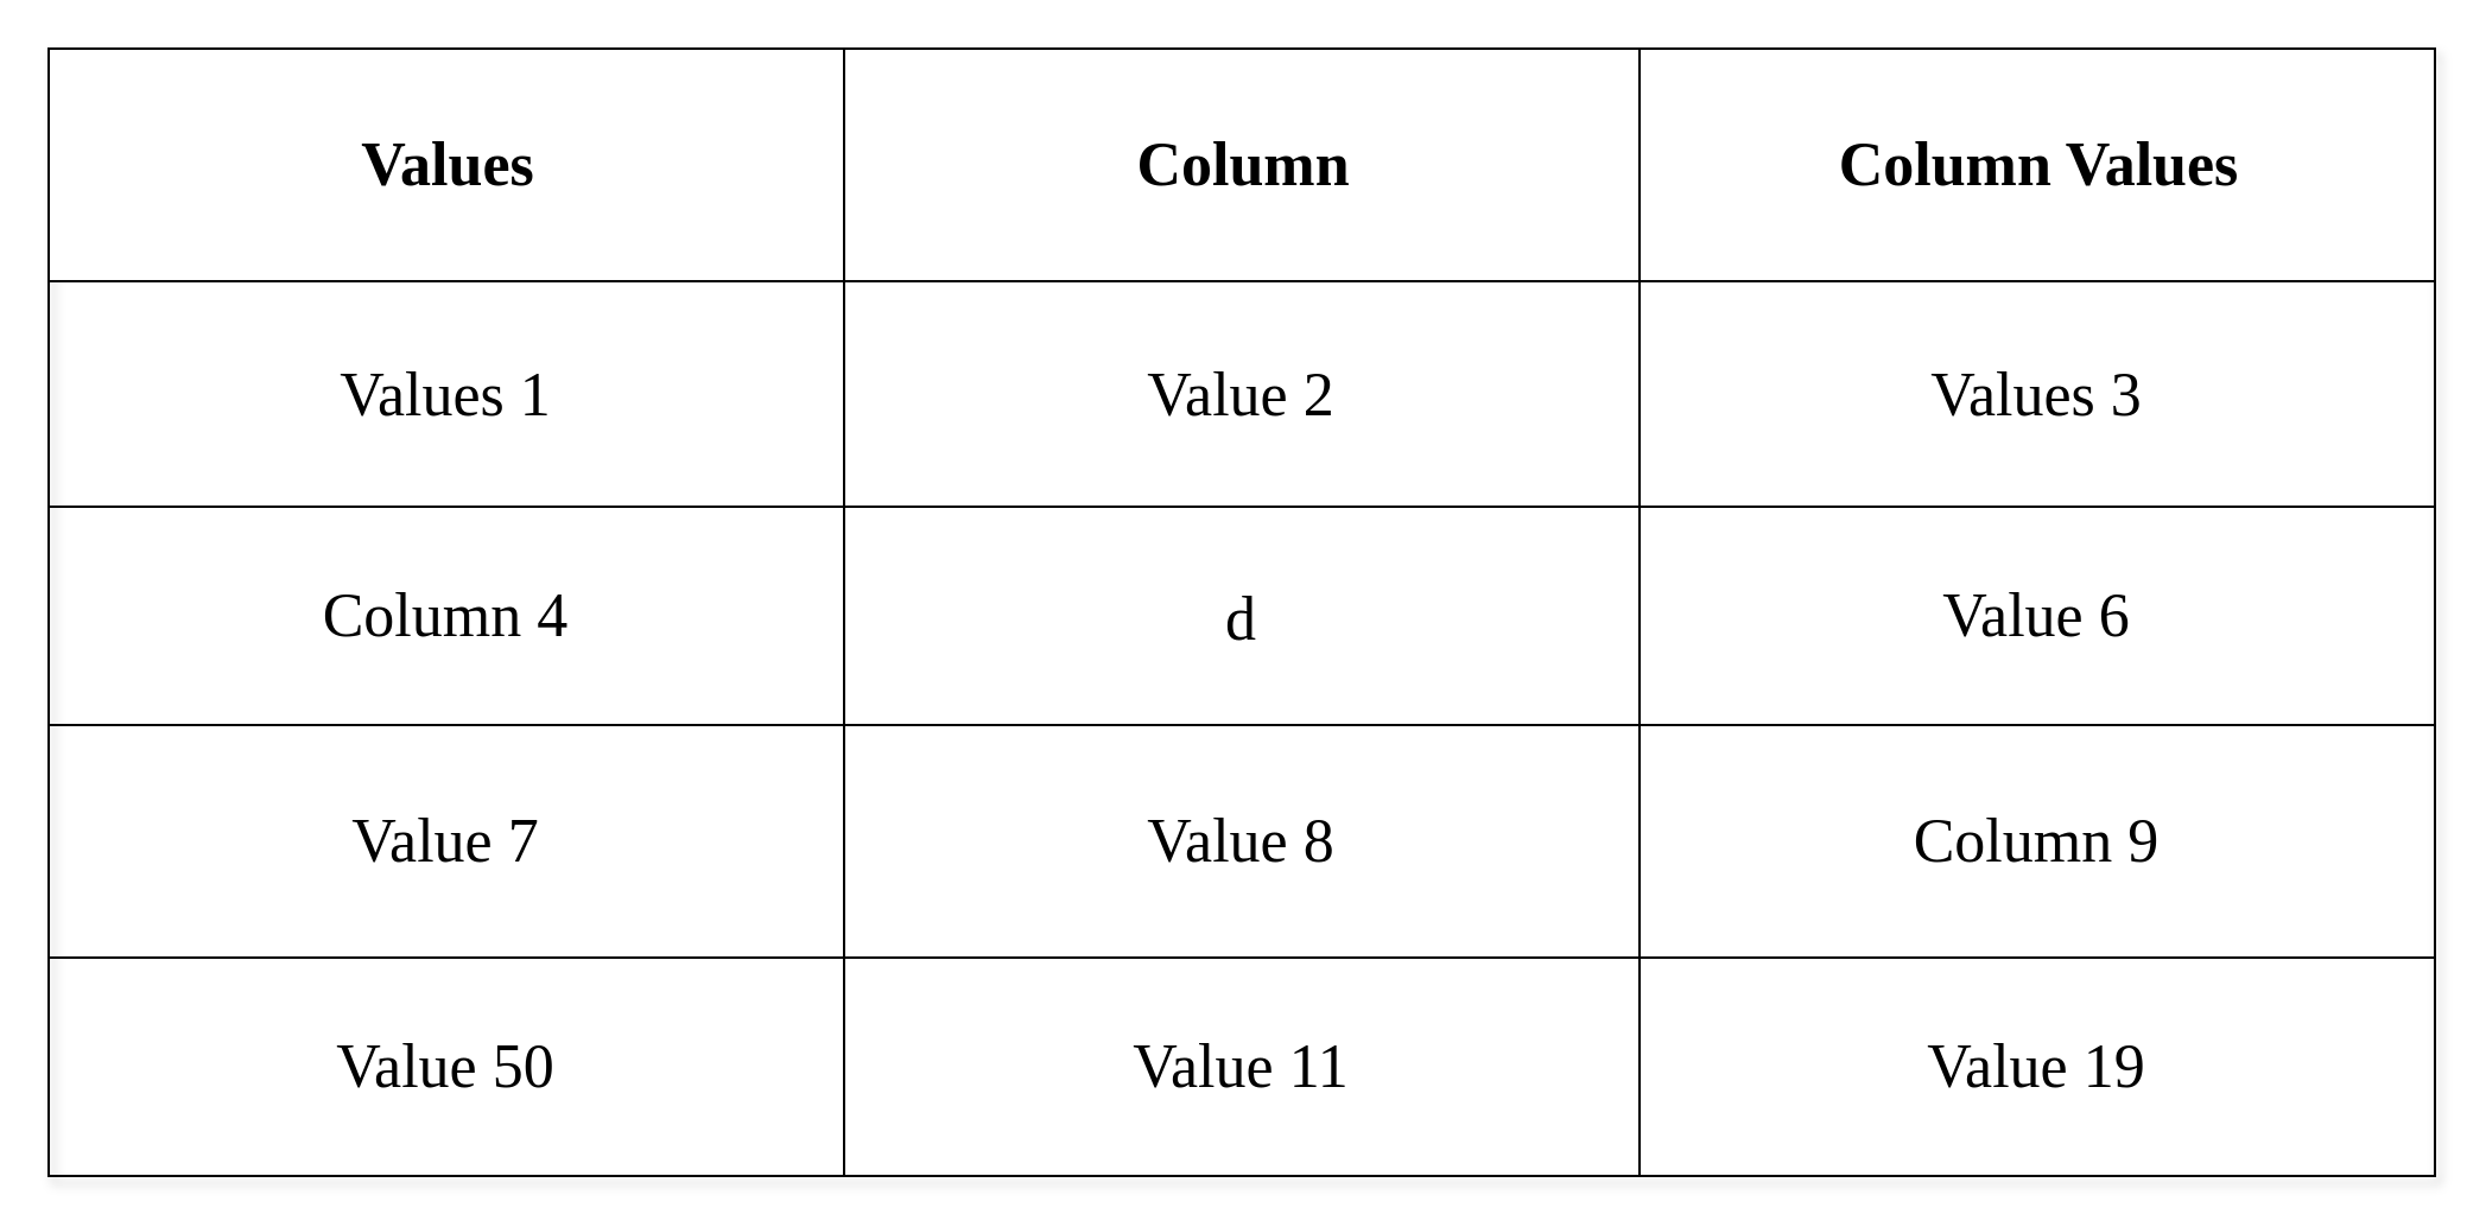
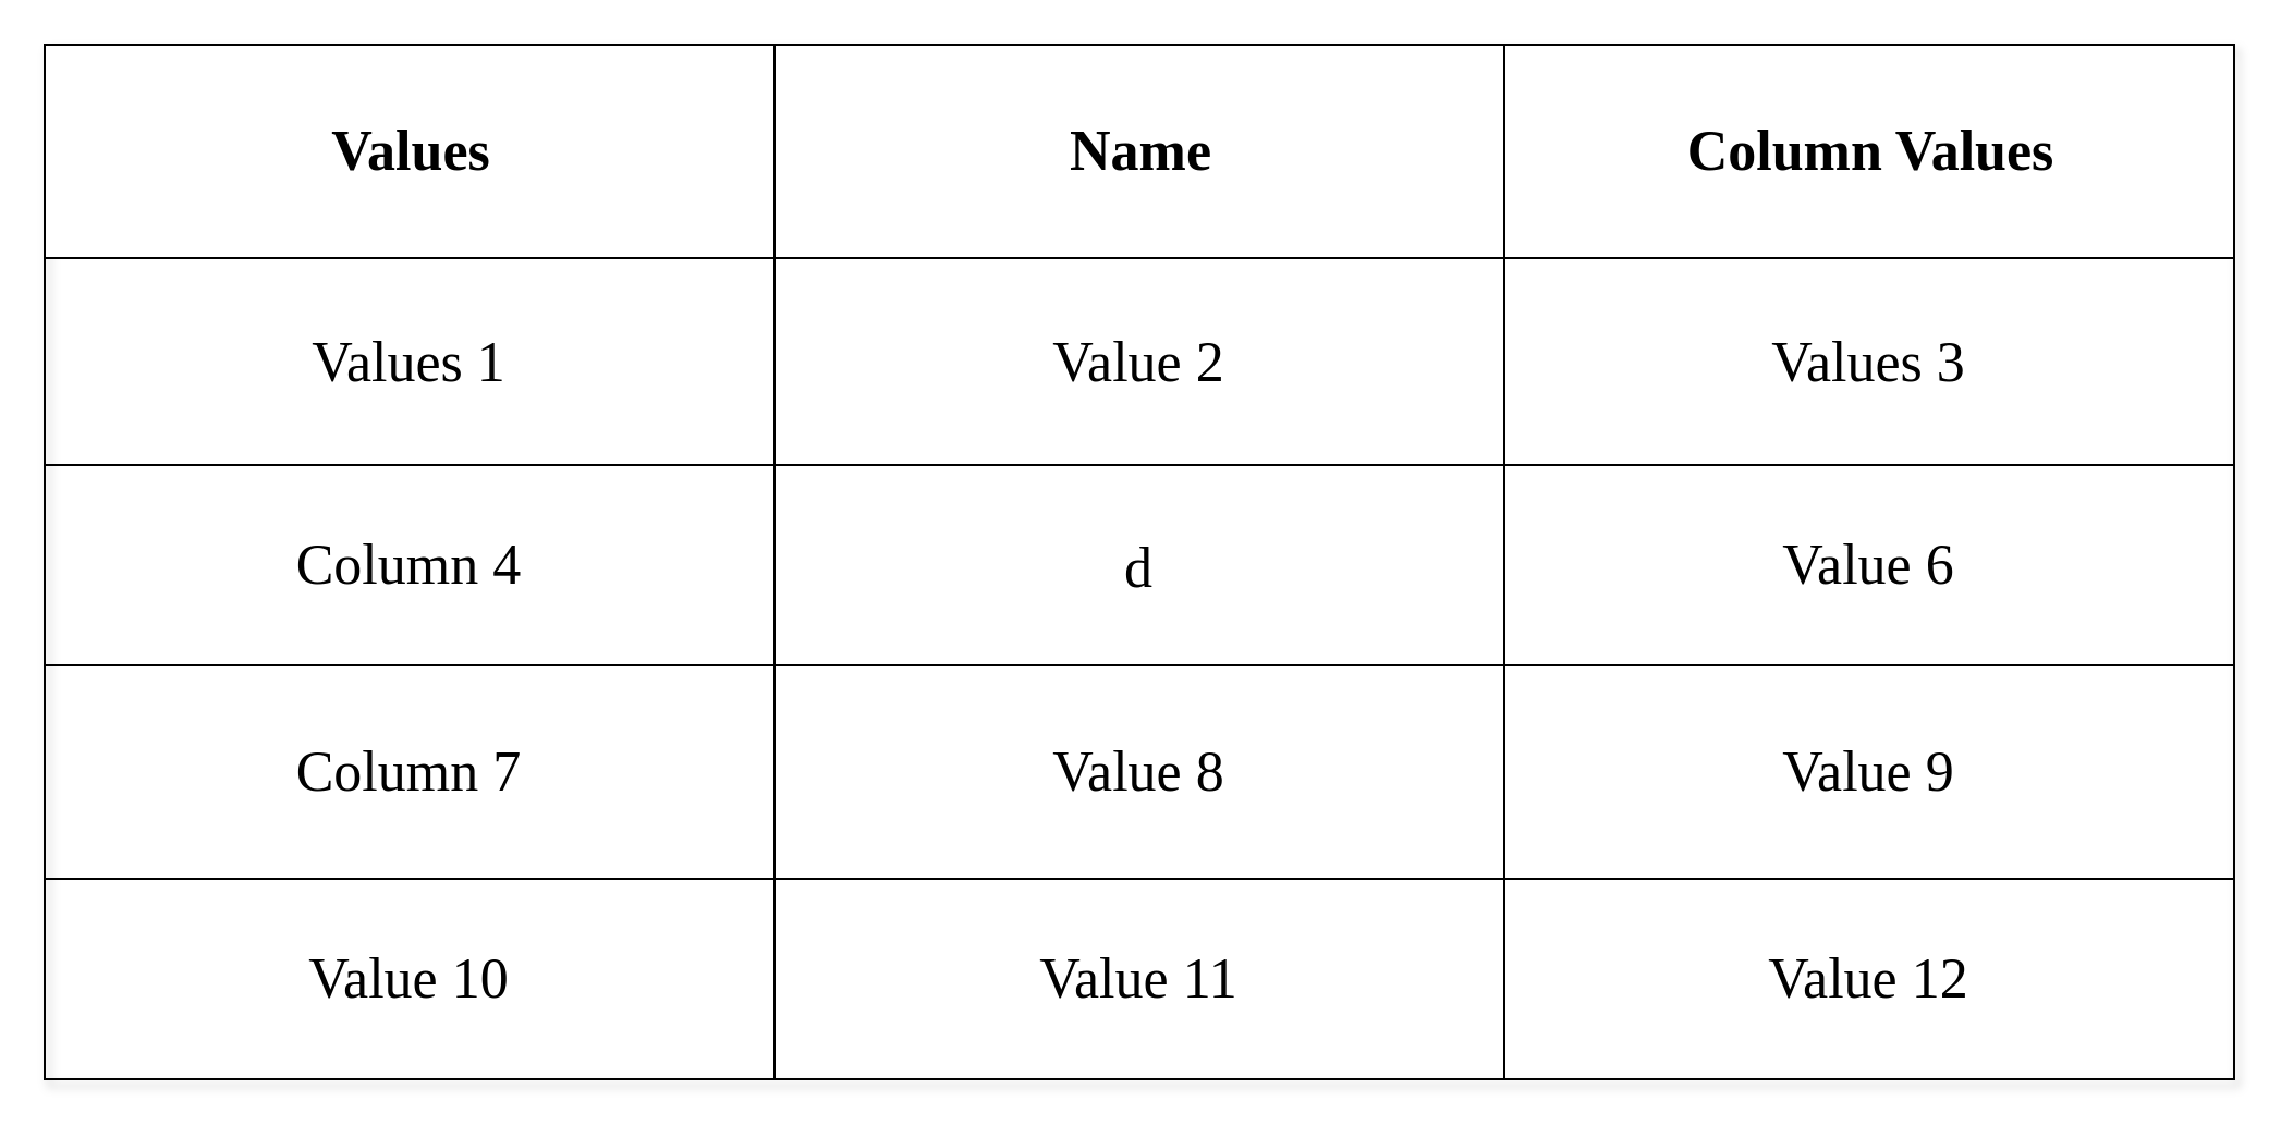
  <mxCell id="0" style=";html=1;" />
  <mxCell id="1" style=";html=1;" parent="0" />
  <mxCell id="2" value="d" style="childLayout=tableLayout;recursiveResize=0;shadow=1;fillColor=none;fontSize=26;fontFamily=Shantell Sans;fontSource=https%3A%2F%2Ffonts.googleapis.com%2Fcss%3Ffamily%3DShantell%2BSans;" vertex="1" parent="1"><mxGeometry x="20" y="20" width="1005" height="475" as="geometry" /></mxCell>
  <mxCell id="3" style="shape=tableRow;horizontal=0;startSize=0;swimlaneHead=0;swimlaneBody=0;top=0;left=0;bottom=0;right=0;dropTarget=0;collapsible=0;recursiveResize=0;expand=0;fontStyle=0;fillColor=light-dark(#FFFFFF,#66B2FF);fontSize=26;fontFamily=Shantell Sans;fontSource=https%3A%2F%2Ffonts.googleapis.com%2Fcss%3Ffamily%3DShantell%2BSans;labelBackgroundColor=light-dark(default, #af4b4b);gradientColor=none;" vertex="1" parent="2"><mxGeometry width="1005" height="98" as="geometry" /></mxCell>
  <mxCell id="4" value="Values" style="connectable=0;recursiveResize=0;fillColor=light-dark(#FFFFFF,#66B2FF);align=center;fontStyle=1;html=1;fontSize=26;fontFamily=Shantell Sans;fontSource=https%3A%2F%2Ffonts.googleapis.com%2Fcss%3Ffamily%3DShantell%2BSans;labelBackgroundColor=light-dark(default, #ae5656);gradientColor=none;" vertex="1" parent="3"><mxGeometry width="335" height="98" as="geometry"><mxRectangle width="335" height="98" as="alternateBounds" /></mxGeometry></mxCell>
- <mxCell id="5" value="Column" style="connectable=0;recursiveResize=0;fillColor=light-dark(#FFFFFF,#66B2FF);align=center;fontStyle=1;html=1;fontSize=26;fontFamily=Shantell Sans;fontSource=https%3A%2F%2Ffonts.googleapis.com%2Fcss%3Ffamily%3DShantell%2BSans;labelBackgroundColor=light-dark(default, #ae5656);gradientColor=none;" vertex="1" parent="3"><mxGeometry x="335" width="335" height="98" as="geometry"><mxRectangle width="335" height="98" as="alternateBounds" /></mxGeometry></mxCell>
+ <mxCell id="5" value="Name" style="connectable=0;recursiveResize=0;fillColor=light-dark(#FFFFFF,#66B2FF);align=center;fontStyle=1;html=1;fontSize=26;fontFamily=Shantell Sans;fontSource=https%3A%2F%2Ffonts.googleapis.com%2Fcss%3Ffamily%3DShantell%2BSans;labelBackgroundColor=light-dark(default, #ae5656);gradientColor=none;" vertex="1" parent="3"><mxGeometry x="335" width="335" height="98" as="geometry"><mxRectangle width="335" height="98" as="alternateBounds" /></mxGeometry></mxCell>
  <mxCell id="6" value="Column Values" style="connectable=0;recursiveResize=0;fillColor=light-dark(#FFFFFF,#66B2FF);align=center;fontStyle=1;html=1;fontSize=26;fontFamily=Shantell Sans;fontSource=https%3A%2F%2Ffonts.googleapis.com%2Fcss%3Ffamily%3DShantell%2BSans;labelBackgroundColor=light-dark(default, #ae5656);gradientColor=none;" vertex="1" parent="3"><mxGeometry x="670" width="335" height="98" as="geometry"><mxRectangle width="335" height="98" as="alternateBounds" /></mxGeometry></mxCell>
  <mxCell id="7" value="" style="shape=tableRow;horizontal=0;startSize=0;swimlaneHead=0;swimlaneBody=0;top=0;left=0;bottom=0;right=0;dropTarget=0;collapsible=0;recursiveResize=0;expand=0;fontStyle=0;fillColor=none;fontSize=26;fontFamily=Shantell Sans;fontSource=https%3A%2F%2Ffonts.googleapis.com%2Fcss%3Ffamily%3DShantell%2BSans;" vertex="1" parent="2"><mxGeometry y="98" width="1005" height="95" as="geometry" /></mxCell>
  <mxCell id="8" value="Values 1" style="connectable=0;recursiveResize=0;fillColor=none;align=center;whiteSpace=wrap;html=1;fontSize=26;fontFamily=Shantell Sans;fontSource=https%3A%2F%2Ffonts.googleapis.com%2Fcss%3Ffamily%3DShantell%2BSans;" vertex="1" parent="7"><mxGeometry width="335" height="95" as="geometry"><mxRectangle width="335" height="95" as="alternateBounds" /></mxGeometry></mxCell>
  <mxCell id="9" value="Value 2" style="connectable=0;recursiveResize=0;fillColor=none;align=center;whiteSpace=wrap;html=1;fontSize=26;fontFamily=Shantell Sans;fontSource=https%3A%2F%2Ffonts.googleapis.com%2Fcss%3Ffamily%3DShantell%2BSans;" vertex="1" parent="7"><mxGeometry x="335" width="335" height="95" as="geometry"><mxRectangle width="335" height="95" as="alternateBounds" /></mxGeometry></mxCell>
  <mxCell id="10" value="Values 3" style="connectable=0;recursiveResize=0;fillColor=none;align=center;whiteSpace=wrap;html=1;fontSize=26;fontFamily=Shantell Sans;fontSource=https%3A%2F%2Ffonts.googleapis.com%2Fcss%3Ffamily%3DShantell%2BSans;" vertex="1" parent="7"><mxGeometry x="670" width="335" height="95" as="geometry"><mxRectangle width="335" height="95" as="alternateBounds" /></mxGeometry></mxCell>
  <mxCell id="11" value="" style="shape=tableRow;horizontal=0;startSize=0;swimlaneHead=0;swimlaneBody=0;top=0;left=0;bottom=0;right=0;dropTarget=0;collapsible=0;recursiveResize=0;expand=0;fontStyle=1;fillColor=none;fontSize=26;fontFamily=Shantell Sans;fontSource=https%3A%2F%2Ffonts.googleapis.com%2Fcss%3Ffamily%3DShantell%2BSans;" vertex="1" parent="2"><mxGeometry y="193" width="1005" height="92" as="geometry" /></mxCell>
  <mxCell id="12" value="Column 4" style="connectable=0;recursiveResize=0;fillColor=none;whiteSpace=wrap;html=1;fontSize=26;fontFamily=Shantell Sans;fontSource=https%3A%2F%2Ffonts.googleapis.com%2Fcss%3Ffamily%3DShantell%2BSans;" vertex="1" parent="11"><mxGeometry width="335" height="92" as="geometry"><mxRectangle width="335" height="92" as="alternateBounds" /></mxGeometry></mxCell>
  <mxCell id="13" value="" style="connectable=0;recursiveResize=0;fillColor=none;whiteSpace=wrap;html=1;fontSize=26;fontFamily=Shantell Sans;fontSource=https%3A%2F%2Ffonts.googleapis.com%2Fcss%3Ffamily%3DShantell%2BSans;" vertex="1" parent="11"><mxGeometry x="335" width="335" height="92" as="geometry"><mxRectangle width="335" height="92" as="alternateBounds" /></mxGeometry></mxCell>
  <mxCell id="14" value="Value 6" style="connectable=0;recursiveResize=0;fillColor=none;whiteSpace=wrap;html=1;fontSize=26;fontFamily=Shantell Sans;fontSource=https%3A%2F%2Ffonts.googleapis.com%2Fcss%3Ffamily%3DShantell%2BSans;" vertex="1" parent="11"><mxGeometry x="670" width="335" height="92" as="geometry"><mxRectangle width="335" height="92" as="alternateBounds" /></mxGeometry></mxCell>
  <mxCell id="15" value="" style="shape=tableRow;horizontal=0;startSize=0;swimlaneHead=0;swimlaneBody=0;top=0;left=0;bottom=0;right=0;dropTarget=0;collapsible=0;recursiveResize=0;expand=0;fontStyle=0;fillColor=none;fontSize=26;fontFamily=Shantell Sans;fontSource=https%3A%2F%2Ffonts.googleapis.com%2Fcss%3Ffamily%3DShantell%2BSans;" vertex="1" parent="2"><mxGeometry y="285" width="1005" height="98" as="geometry" /></mxCell>
- <mxCell id="16" value="Value 7" style="connectable=0;recursiveResize=0;fillColor=none;fontStyle=0;align=center;whiteSpace=wrap;html=1;fontSize=26;fontFamily=Shantell Sans;fontSource=https%3A%2F%2Ffonts.googleapis.com%2Fcss%3Ffamily%3DShantell%2BSans;" vertex="1" parent="15"><mxGeometry width="335" height="98" as="geometry"><mxRectangle width="335" height="98" as="alternateBounds" /></mxGeometry></mxCell>
+ <mxCell id="16" value="Column 7" style="connectable=0;recursiveResize=0;fillColor=none;fontStyle=0;align=center;whiteSpace=wrap;html=1;fontSize=26;fontFamily=Shantell Sans;fontSource=https%3A%2F%2Ffonts.googleapis.com%2Fcss%3Ffamily%3DShantell%2BSans;" vertex="1" parent="15"><mxGeometry width="335" height="98" as="geometry"><mxRectangle width="335" height="98" as="alternateBounds" /></mxGeometry></mxCell>
  <mxCell id="17" value="Value 8" style="connectable=0;recursiveResize=0;fillColor=none;fontStyle=0;align=center;whiteSpace=wrap;html=1;fontSize=26;fontFamily=Shantell Sans;fontSource=https%3A%2F%2Ffonts.googleapis.com%2Fcss%3Ffamily%3DShantell%2BSans;" vertex="1" parent="15"><mxGeometry x="335" width="335" height="98" as="geometry"><mxRectangle width="335" height="98" as="alternateBounds" /></mxGeometry></mxCell>
- <mxCell id="18" value="Column 9" style="connectable=0;recursiveResize=0;fillColor=none;fontStyle=0;align=center;whiteSpace=wrap;html=1;fontSize=26;fontFamily=Shantell Sans;fontSource=https%3A%2F%2Ffonts.googleapis.com%2Fcss%3Ffamily%3DShantell%2BSans;" vertex="1" parent="15"><mxGeometry x="670" width="335" height="98" as="geometry"><mxRectangle width="335" height="98" as="alternateBounds" /></mxGeometry></mxCell>
+ <mxCell id="18" value="Value 9" style="connectable=0;recursiveResize=0;fillColor=none;fontStyle=0;align=center;whiteSpace=wrap;html=1;fontSize=26;fontFamily=Shantell Sans;fontSource=https%3A%2F%2Ffonts.googleapis.com%2Fcss%3Ffamily%3DShantell%2BSans;" vertex="1" parent="15"><mxGeometry x="670" width="335" height="98" as="geometry"><mxRectangle width="335" height="98" as="alternateBounds" /></mxGeometry></mxCell>
  <mxCell id="19" value="" style="shape=tableRow;horizontal=0;startSize=0;swimlaneHead=0;swimlaneBody=0;top=0;left=0;bottom=0;right=0;dropTarget=0;collapsible=0;recursiveResize=0;expand=0;fontStyle=1;fillColor=none;fontSize=26;fontFamily=Shantell Sans;fontSource=https%3A%2F%2Ffonts.googleapis.com%2Fcss%3Ffamily%3DShantell%2BSans;" vertex="1" parent="2"><mxGeometry y="383" width="1005" height="92" as="geometry" /></mxCell>
- <mxCell id="20" value="Value 50" style="connectable=0;recursiveResize=0;fillColor=none;whiteSpace=wrap;html=1;fontSize=26;fontFamily=Shantell Sans;fontSource=https%3A%2F%2Ffonts.googleapis.com%2Fcss%3Ffamily%3DShantell%2BSans;" vertex="1" parent="19"><mxGeometry width="335" height="92" as="geometry"><mxRectangle width="335" height="92" as="alternateBounds" /></mxGeometry></mxCell>
+ <mxCell id="20" value="Value 10" style="connectable=0;recursiveResize=0;fillColor=none;whiteSpace=wrap;html=1;fontSize=26;fontFamily=Shantell Sans;fontSource=https%3A%2F%2Ffonts.googleapis.com%2Fcss%3Ffamily%3DShantell%2BSans;" vertex="1" parent="19"><mxGeometry width="335" height="92" as="geometry"><mxRectangle width="335" height="92" as="alternateBounds" /></mxGeometry></mxCell>
  <mxCell id="21" value="Value 11" style="connectable=0;recursiveResize=0;fillColor=none;whiteSpace=wrap;html=1;fontSize=26;fontFamily=Shantell Sans;fontSource=https%3A%2F%2Ffonts.googleapis.com%2Fcss%3Ffamily%3DShantell%2BSans;" vertex="1" parent="19"><mxGeometry x="335" width="335" height="92" as="geometry"><mxRectangle width="335" height="92" as="alternateBounds" /></mxGeometry></mxCell>
- <mxCell id="22" value="Value 19" style="connectable=0;recursiveResize=0;fillColor=none;whiteSpace=wrap;html=1;fontSize=26;fontFamily=Shantell Sans;fontSource=https%3A%2F%2Ffonts.googleapis.com%2Fcss%3Ffamily%3DShantell%2BSans;" vertex="1" parent="19"><mxGeometry x="670" width="335" height="92" as="geometry"><mxRectangle width="335" height="92" as="alternateBounds" /></mxGeometry></mxCell>
+ <mxCell id="22" value="Value 12" style="connectable=0;recursiveResize=0;fillColor=none;whiteSpace=wrap;html=1;fontSize=26;fontFamily=Shantell Sans;fontSource=https%3A%2F%2Ffonts.googleapis.com%2Fcss%3Ffamily%3DShantell%2BSans;" vertex="1" parent="19"><mxGeometry x="670" width="335" height="92" as="geometry"><mxRectangle width="335" height="92" as="alternateBounds" /></mxGeometry></mxCell>
